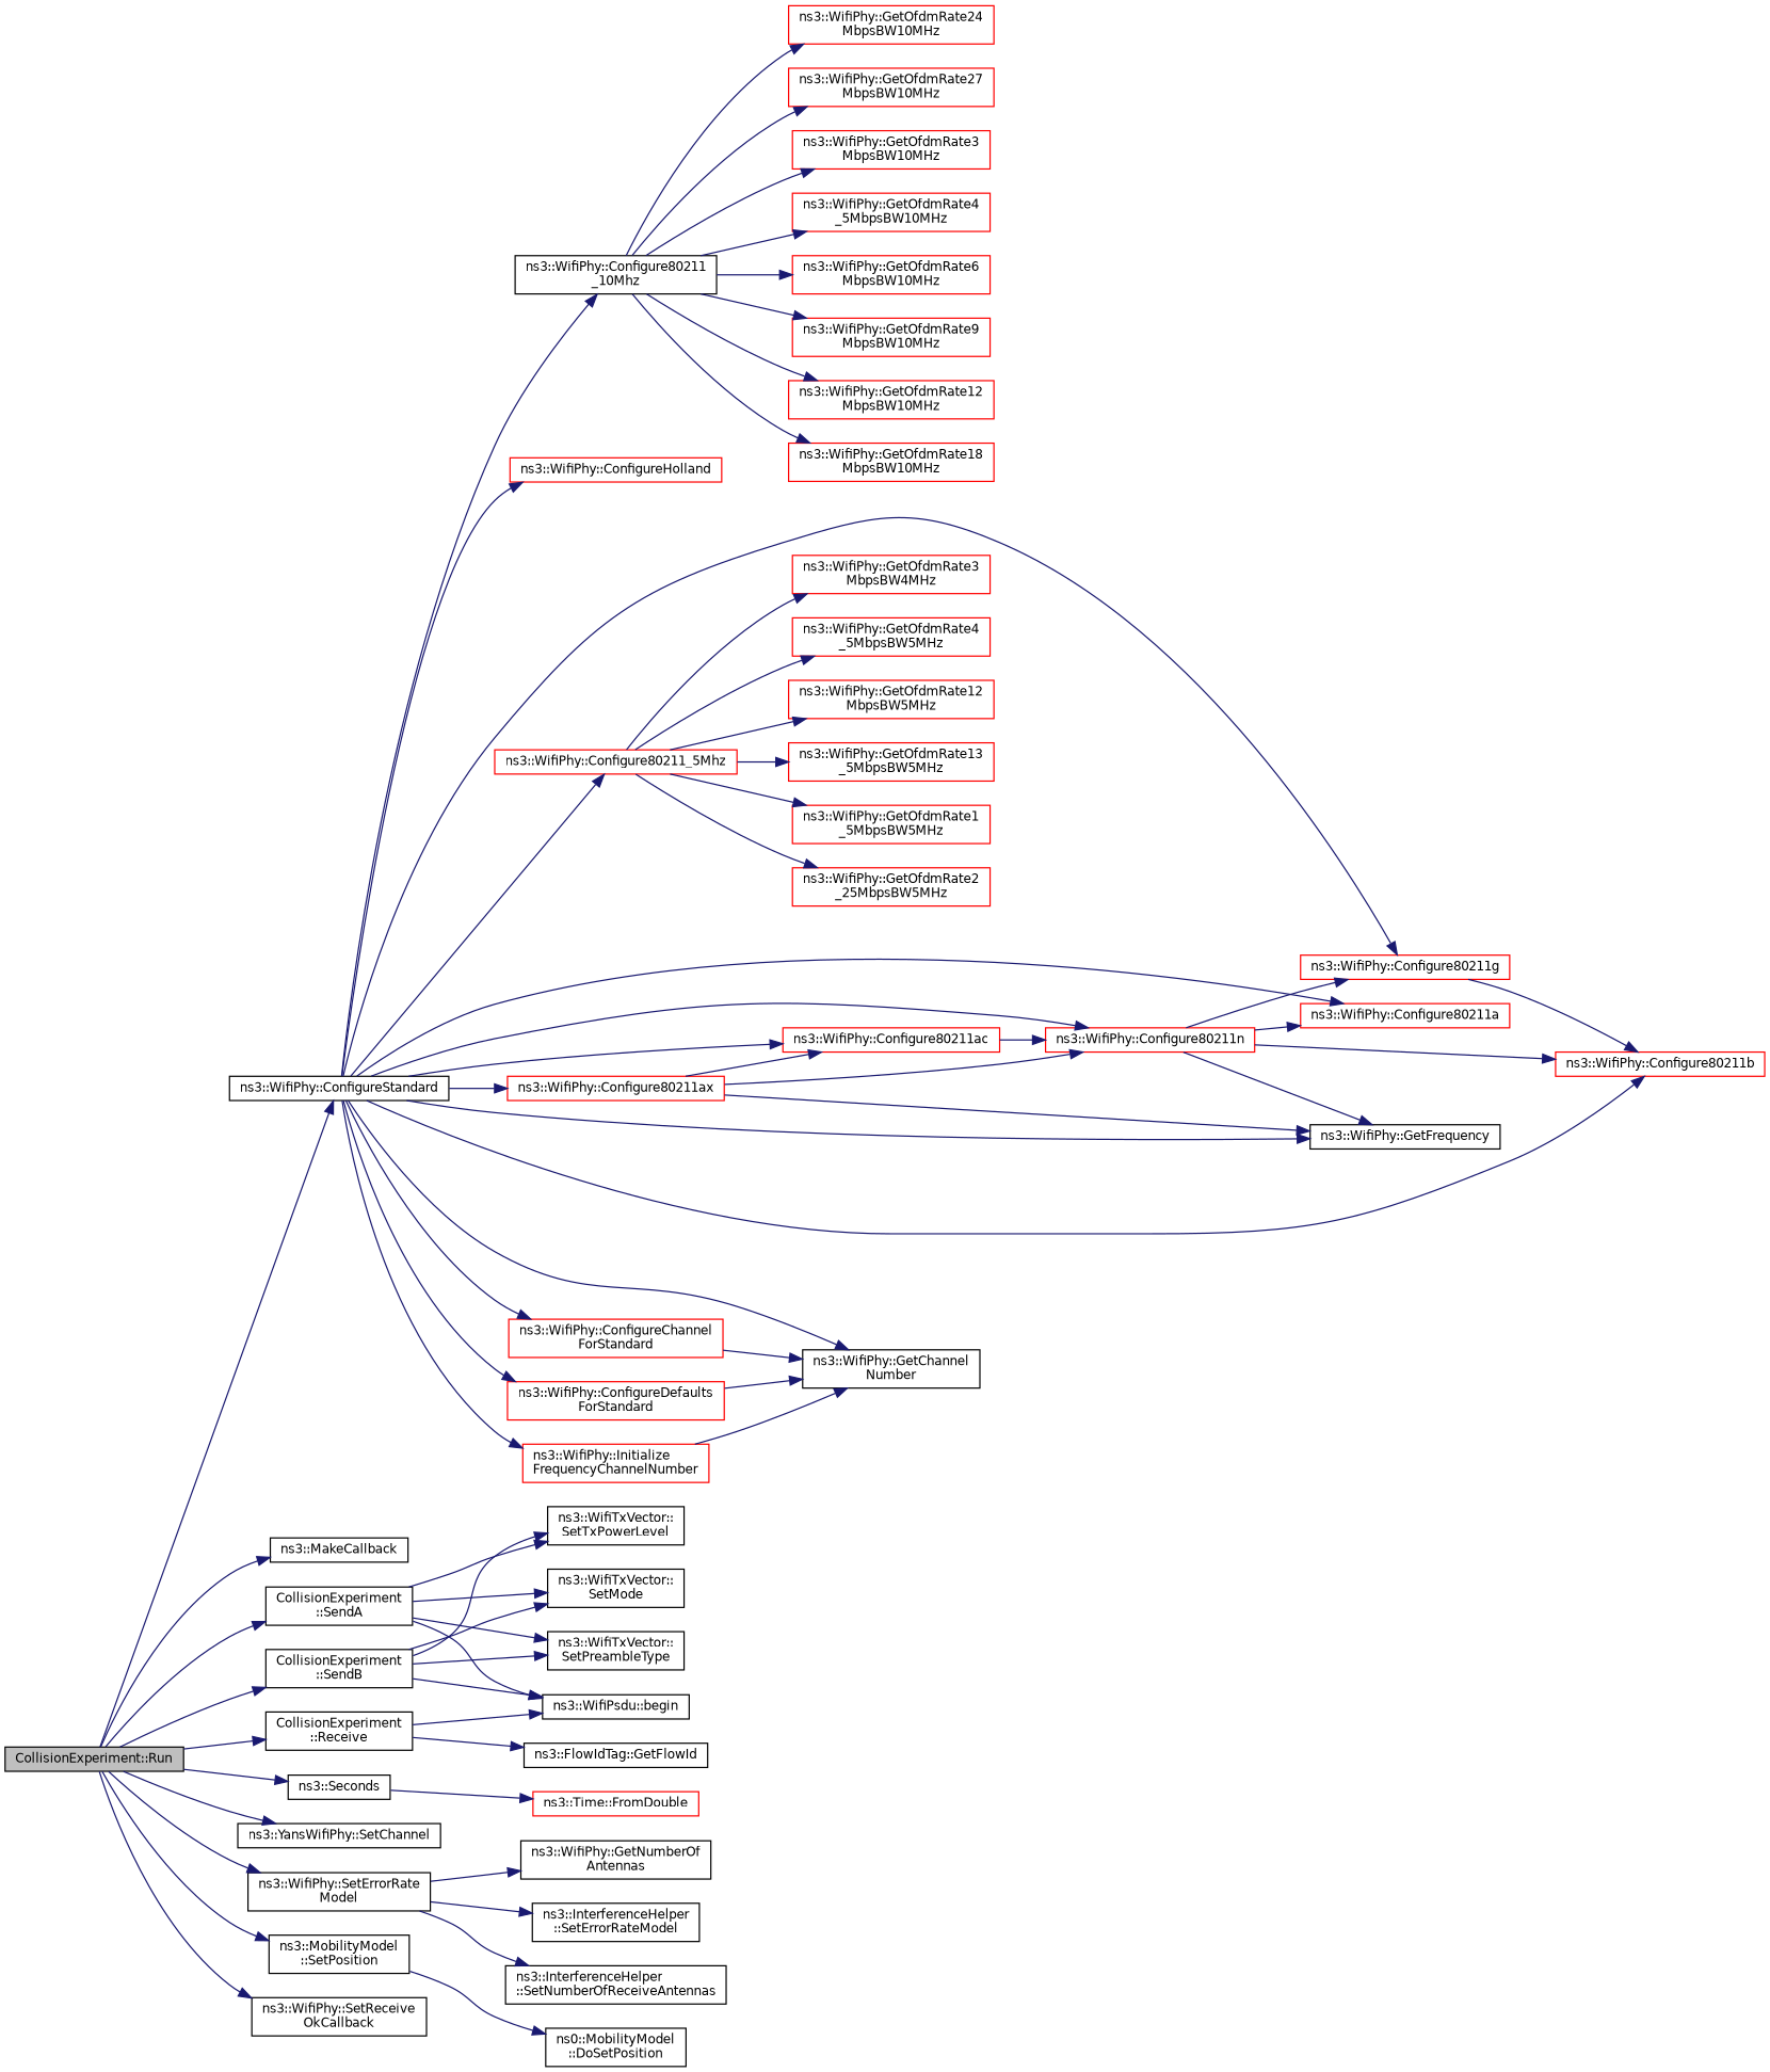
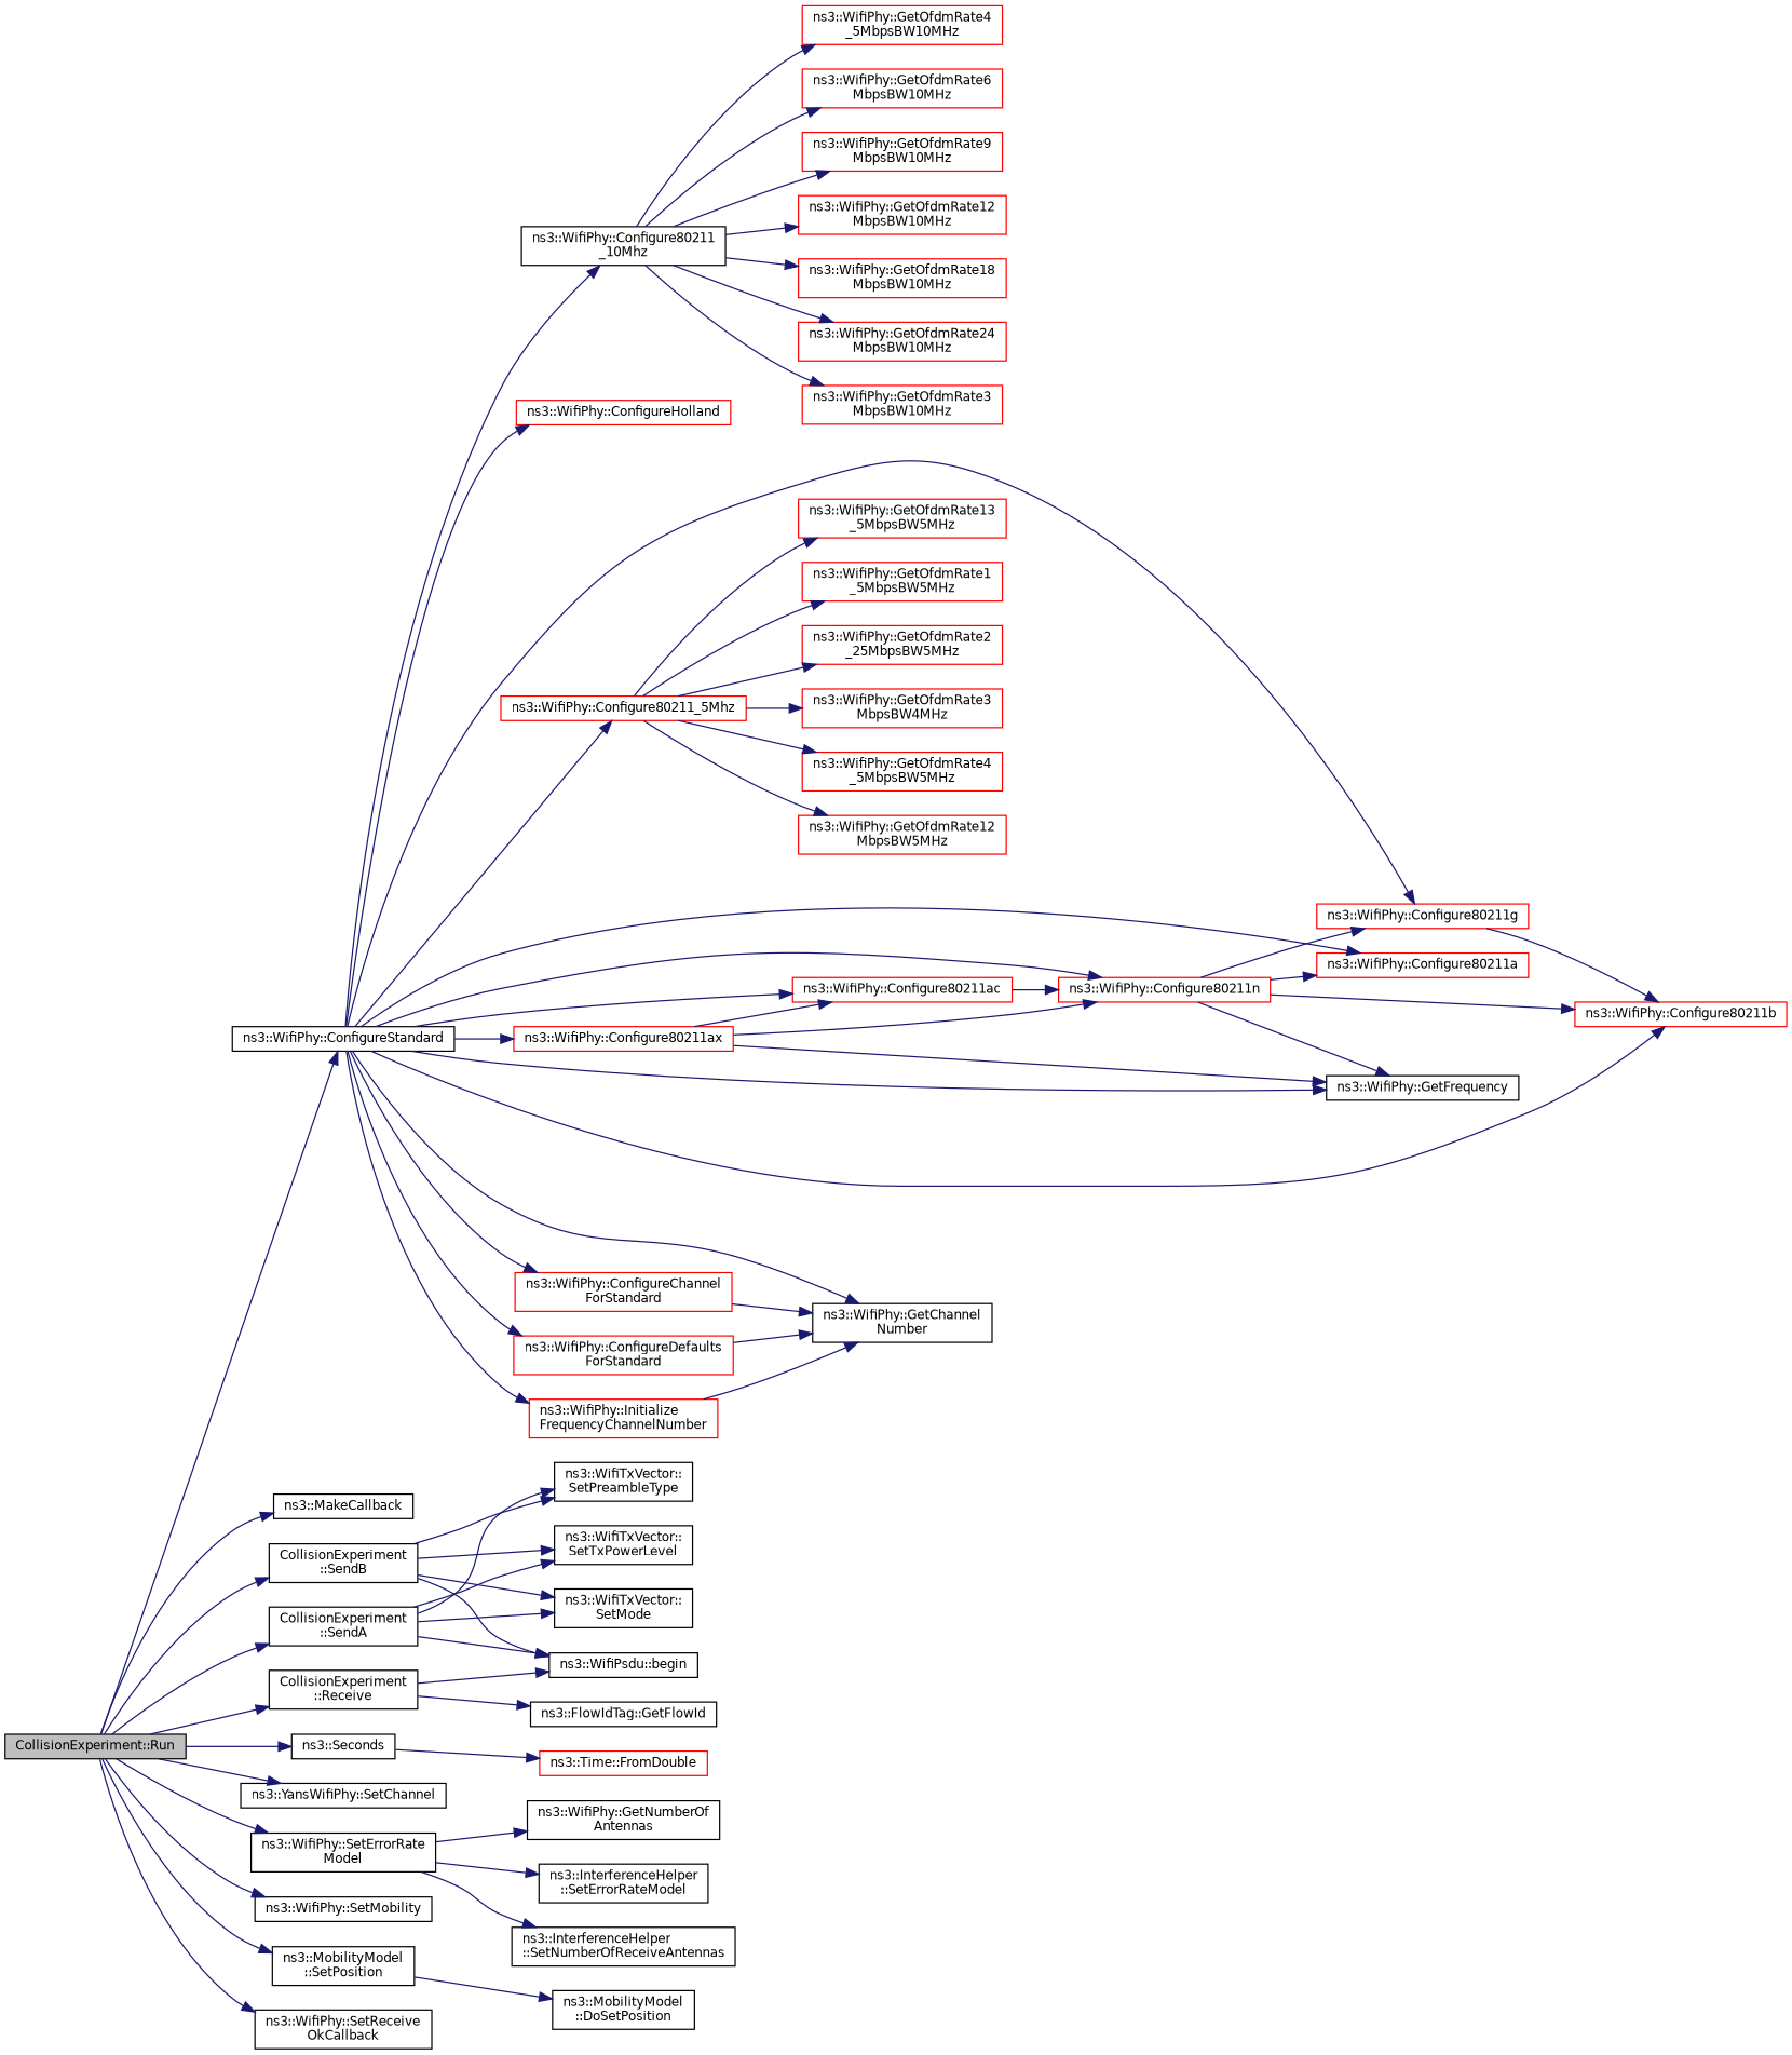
  digraph {
    rankdir=LR
    node [color=red fillcolor=white fontname=Helvetica fontsize=10 shape=record style=filled]
    edge [color=midnightblue fontname=Helvetica fontsize=10 labelfontname=Helvetica labelfontsize=10 style=solid]
    n1 [color=black fillcolor=grey75 fontcolor=black height=0.2 label="CollisionExperiment::Run" width=0.4]
    n2 [color=black height=0.2 label="ns3::WifiPhy::ConfigureStandard" width=0.4]
    n3 [color=black height=0.2 label="ns3::MakeCallback" width=0.4]
    n4 [color=black height=0.2 label="CollisionExperiment\l::Receive" width=0.4]
    n5 [color=black height=0.2 label="ns3::Seconds" width=0.4]
    n6 [color=black height=0.2 label="CollisionExperiment\l::SendA" width=0.4]
    n7 [color=black height=0.2 label="CollisionExperiment\l::SendB" width=0.4]
    n8 [color=black height=0.2 label="ns3::YansWifiPhy::SetChannel" width=0.4]
    n9 [color=black height=0.2 label="ns3::WifiPhy::SetErrorRate\lModel" width=0.4]
+   n10 [color=black height=0.2 label="ns3::WifiPhy::SetMobility" width=0.4]
    n11 [color=black height=0.2 label="ns3::MobilityModel\l::SetPosition" width=0.4]
    n12 [color=black height=0.2 label="ns3::WifiPhy::SetReceive\lOkCallback" width=0.4]
    n13 [color=black height=0.2 label="ns3::WifiPhy::Configure80211\l_10Mhz" width=0.4]
    n14 [height=0.2 label="ns3::WifiPhy::Configure80211_5Mhz" width=0.4]
    n15 [height=0.2 label="ns3::WifiPhy::Configure80211a" width=0.4]
    n16 [height=0.2 label="ns3::WifiPhy::Configure80211ac" width=0.4]
    n17 [height=0.2 label="ns3::WifiPhy::Configure80211n" width=0.4]
    n18 [height=0.2 label="ns3::WifiPhy::Configure80211b" width=0.4]
    n19 [height=0.2 label="ns3::WifiPhy::Configure80211g" width=0.4]
    n20 [color=black height=0.2 label="ns3::WifiPhy::GetFrequency" width=0.4]
    n21 [height=0.2 label="ns3::WifiPhy::Configure80211ax" width=0.4]
    n22 [height=0.2 label="ns3::WifiPhy::ConfigureChannel\lForStandard" width=0.4]
    n23 [color=black height=0.2 label="ns3::WifiPhy::GetChannel\lNumber" width=0.4]
    n24 [height=0.2 label="ns3::WifiPhy::ConfigureDefaults\lForStandard" width=0.4]
    n25 [height=0.2 label="ns3::WifiPhy::ConfigureHolland" width=0.4]
    n26 [height=0.2 label="ns3::WifiPhy::Initialize\lFrequencyChannelNumber" width=0.4]
    n27 [color=black height=0.2 label="ns3::WifiPsdu::begin" width=0.4]
    n28 [color=black height=0.2 label="ns3::FlowIdTag::GetFlowId" width=0.4]
    n29 [height=0.2 label="ns3::Time::FromDouble" width=0.4]
    n30 [color=black height=0.2 label="ns3::WifiTxVector::\lSetMode" width=0.4]
    n31 [color=black height=0.2 label="ns3::WifiTxVector::\lSetPreambleType" width=0.4]
    n32 [color=black height=0.2 label="ns3::WifiTxVector::\lSetTxPowerLevel" width=0.4]
    n33 [color=black height=0.2 label="ns3::WifiPhy::GetNumberOf\lAntennas" width=0.4]
    n34 [color=black height=0.2 label="ns3::InterferenceHelper\l::SetErrorRateModel" width=0.4]
    n35 [color=black height=0.2 label="ns3::InterferenceHelper\l::SetNumberOfReceiveAntennas" width=0.4]
-   n36 [color=black height=0.2 label="ns0::MobilityModel\l::DoSetPosition" width=0.4]
+   n36 [color=black height=0.2 label="ns3::MobilityModel\l::DoSetPosition" width=0.4]
    n37 [height=0.2 label="ns3::WifiPhy::GetOfdmRate12\lMbpsBW10MHz" width=0.4]
    n38 [height=0.2 label="ns3::WifiPhy::GetOfdmRate18\lMbpsBW10MHz" width=0.4]
    n39 [height=0.2 label="ns3::WifiPhy::GetOfdmRate24\lMbpsBW10MHz" width=0.4]
-   n40 [height=0.2 label="ns3::WifiPhy::GetOfdmRate27\lMbpsBW10MHz" width=0.4]
    n41 [height=0.2 label="ns3::WifiPhy::GetOfdmRate3\lMbpsBW10MHz" width=0.4]
    n42 [height=0.2 label="ns3::WifiPhy::GetOfdmRate4\l_5MbpsBW10MHz" width=0.4]
    n43 [height=0.2 label="ns3::WifiPhy::GetOfdmRate6\lMbpsBW10MHz" width=0.4]
    n44 [height=0.2 label="ns3::WifiPhy::GetOfdmRate9\lMbpsBW10MHz" width=0.4]
    n45 [height=0.2 label="ns3::WifiPhy::GetOfdmRate12\lMbpsBW5MHz" width=0.4]
    n46 [height=0.2 label="ns3::WifiPhy::GetOfdmRate13\l_5MbpsBW5MHz" width=0.4]
    n47 [height=0.2 label="ns3::WifiPhy::GetOfdmRate1\l_5MbpsBW5MHz" width=0.4]
    n48 [height=0.2 label="ns3::WifiPhy::GetOfdmRate2\l_25MbpsBW5MHz" width=0.4]
    n49 [height=0.2 label="ns3::WifiPhy::GetOfdmRate3\lMbpsBW4MHz" width=0.4]
    n50 [height=0.2 label="ns3::WifiPhy::GetOfdmRate4\l_5MbpsBW5MHz" width=0.4]
    n1 -> n2
    n1 -> n3
    n1 -> n4
    n1 -> n5
    n1 -> n6
    n1 -> n7
    n1 -> n8
    n1 -> n9
+   n1 -> n10
    n1 -> n11
    n1 -> n12
    n2 -> n13
    n2 -> n14
    n2 -> n15
    n2 -> n16
    n2 -> n17
    n2 -> n18
    n2 -> n19
    n2 -> n20
    n2 -> n21
    n2 -> n22
    n2 -> n23
    n2 -> n24
    n2 -> n25
    n2 -> n26
    n4 -> n27
    n4 -> n28
    n5 -> n29
    n6 -> n27
    n6 -> n30
    n6 -> n31
    n6 -> n32
    n7 -> n27
    n7 -> n30
    n7 -> n31
    n7 -> n32
    n9 -> n33
    n9 -> n34
    n9 -> n35
    n11 -> n36
    n13 -> n37
    n13 -> n38
    n13 -> n39
-   n13 -> n40
    n13 -> n41
    n13 -> n42
    n13 -> n43
    n13 -> n44
    n14 -> n45
    n14 -> n46
    n14 -> n47
    n14 -> n48
    n14 -> n49
    n14 -> n50
    n16 -> n17
    n17 -> n15
    n17 -> n18
    n17 -> n19
    n17 -> n20
    n19 -> n18
    n21 -> n16
    n21 -> n17
    n21 -> n20
    n22 -> n23
    n24 -> n23
    n26 -> n23
  }
